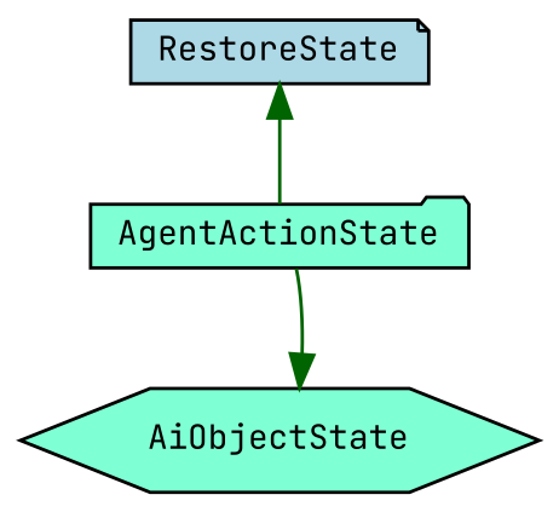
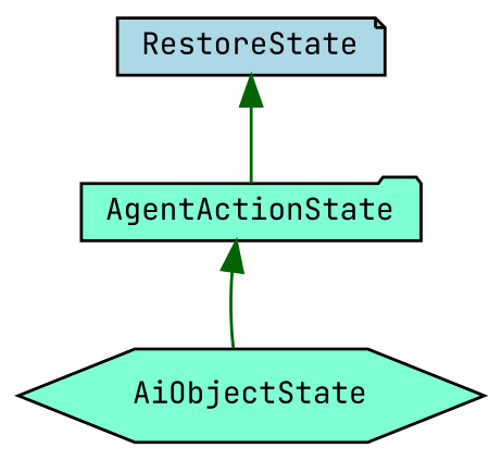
  digraph {
    fontname="JetBrains Mono"
    node [color=black fillcolor=aquamarine fontname="JetBrains Mono" fontsize=10 style=filled]
    edge [color=darkgreen dir=back fontname="JetBrains Mono" fontsize=10 labelfontname=Helvetica labelfontsize=10 style=solid]
    n1 [fontcolor=black height=0.2 label=AgentActionState shape=folder width=0.4]
    n2 [height=0.2 label=AiObjectState shape=hexagon width=0.4]
    n3 [fillcolor=lightblue height=0.2 label=RestoreState shape=note width=0.4]
-   n2 -> n1
+   n1 -> n2
    n3 -> n1
  }
